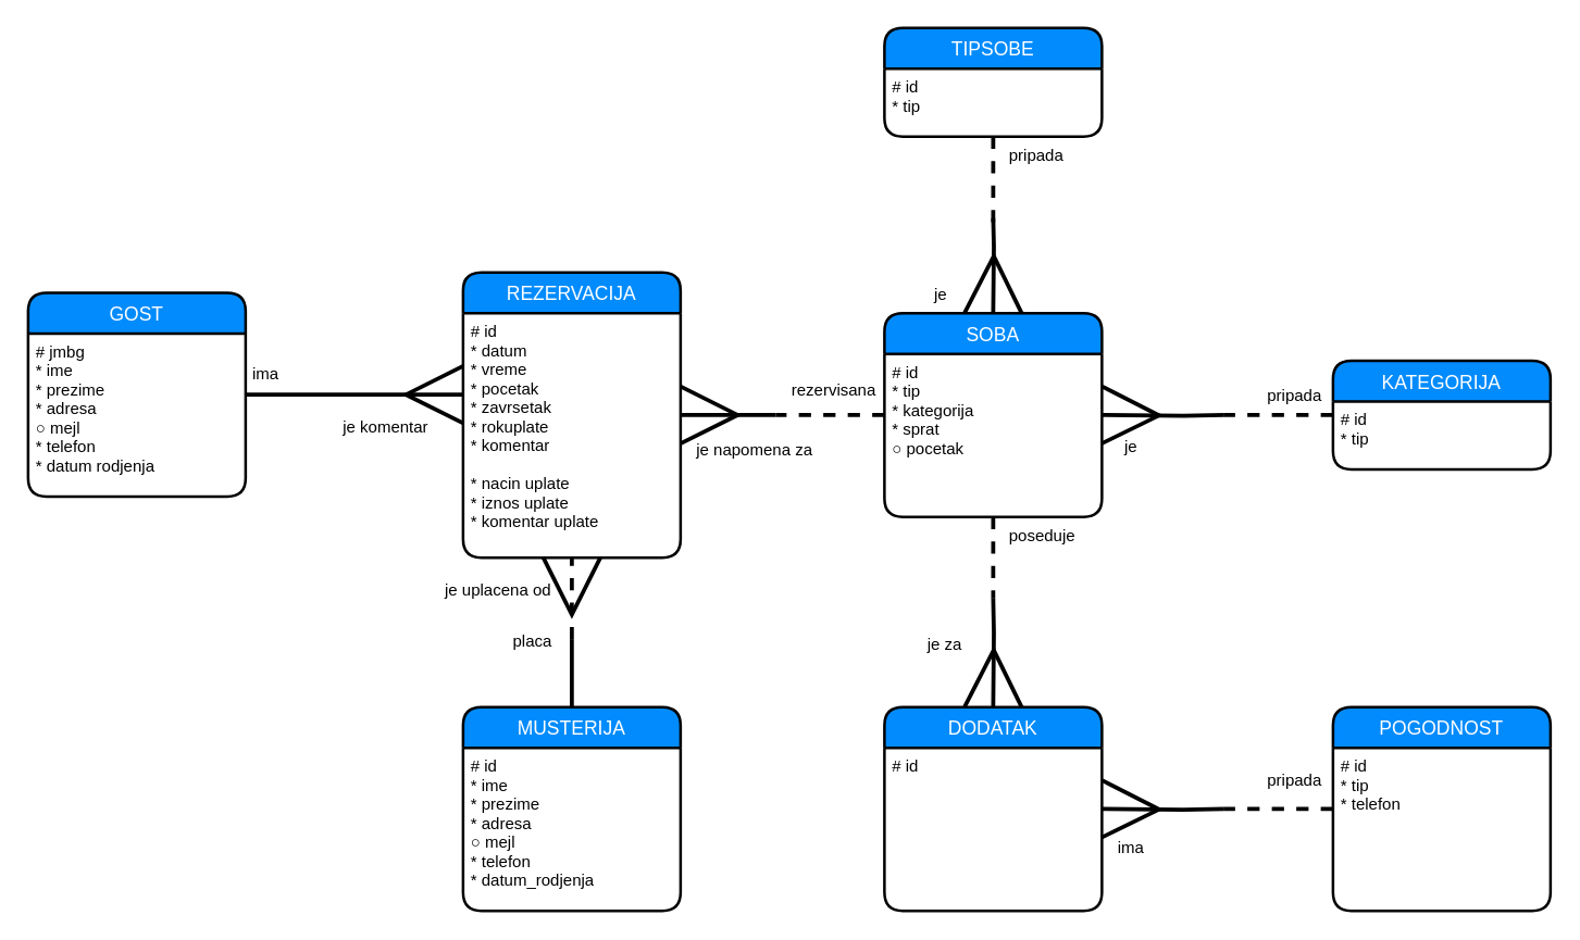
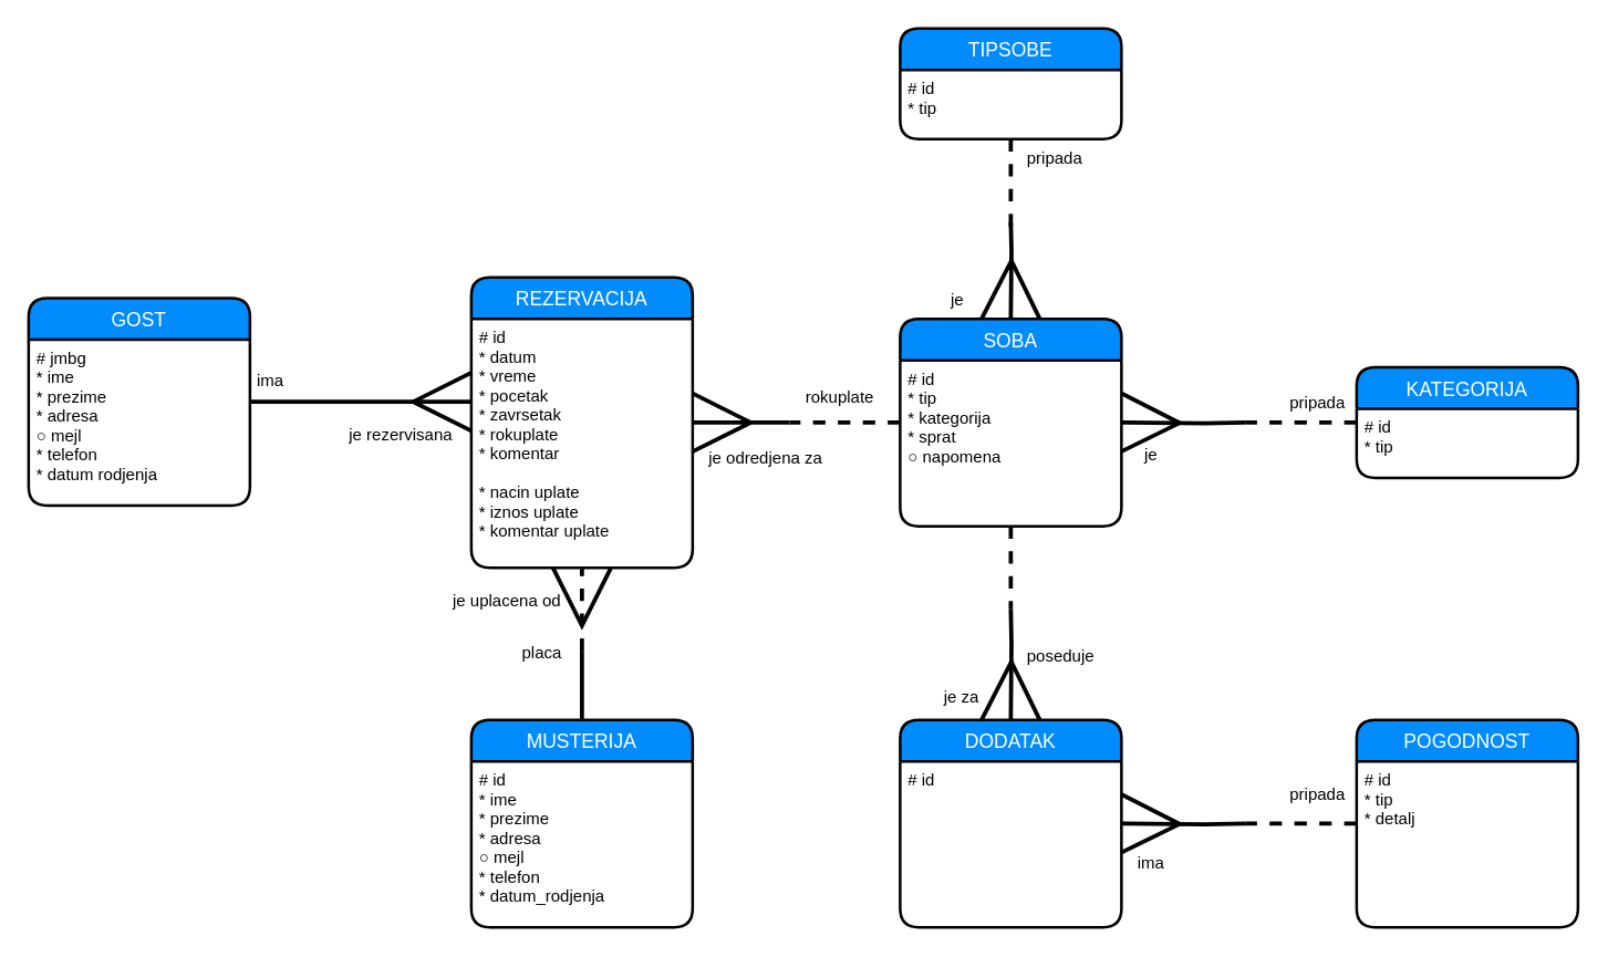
  <mxCell id="0" />
  <mxCell id="1" parent="0" />
  <mxCell id="2" style="edgeStyle=orthogonalEdgeStyle;rounded=0;orthogonalLoop=1;jettySize=auto;html=1;startSize=38;endArrow=none;endFill=0;endSize=38;strokeWidth=3;fontColor=#FFFFFF;dashed=1;" parent="1" source="3" edge="1"><mxGeometry relative="1" as="geometry"><mxPoint x="570" y="305" as="targetPoint" /></mxGeometry></mxCell>
  <mxCell id="3" value="SOBA" style="swimlane;childLayout=stackLayout;horizontal=1;startSize=30;horizontalStack=0;rounded=1;fontSize=14;fontStyle=0;strokeWidth=2;resizeParent=0;resizeLast=1;shadow=0;dashed=0;align=center;fillColor=#028BFD;fontColor=#FFFFFF;" parent="1" vertex="1"><mxGeometry x="650" y="230" width="160" height="150" as="geometry" /></mxCell>
- <mxCell id="4" value="# id&#10;* tip&#10;* kategorija&#10;* sprat&#10;○ pocetak&#10;" style="align=left;strokeColor=none;fillColor=none;spacingLeft=4;fontSize=12;verticalAlign=top;resizable=0;rotatable=0;part=1;" parent="3" vertex="1"><mxGeometry y="30" width="160" height="120" as="geometry" /></mxCell>
+ <mxCell id="4" value="# id&#10;* tip&#10;* kategorija&#10;* sprat&#10;○ napomena&#10;" style="align=left;strokeColor=none;fillColor=none;spacingLeft=4;fontSize=12;verticalAlign=top;resizable=0;rotatable=0;part=1;" parent="3" vertex="1"><mxGeometry y="30" width="160" height="120" as="geometry" /></mxCell>
  <mxCell id="5" value="TIPSOBE" style="swimlane;childLayout=stackLayout;horizontal=1;startSize=30;horizontalStack=0;rounded=1;fontSize=14;fontStyle=0;strokeWidth=2;resizeParent=0;resizeLast=1;shadow=0;dashed=0;align=center;fillColor=#028BFD;fontColor=#FFFFFF;" parent="1" vertex="1"><mxGeometry x="650" y="20" width="160" height="80" as="geometry" /></mxCell>
  <mxCell id="6" value="# id&#10;* tip&#10;" style="align=left;strokeColor=none;fillColor=none;spacingLeft=4;fontSize=12;verticalAlign=top;resizable=0;rotatable=0;part=1;" parent="5" vertex="1"><mxGeometry y="30" width="160" height="50" as="geometry" /></mxCell>
  <mxCell id="7" style="edgeStyle=orthogonalEdgeStyle;rounded=0;orthogonalLoop=1;jettySize=auto;html=1;entryX=0.5;entryY=0;entryDx=0;entryDy=0;startSize=38;endArrow=ERmany;endFill=0;endSize=38;strokeWidth=3;fontColor=#FFFFFF;" parent="1" target="3" edge="1"><mxGeometry relative="1" as="geometry"><mxPoint x="730" y="160" as="sourcePoint" /></mxGeometry></mxCell>
  <mxCell id="8" style="edgeStyle=orthogonalEdgeStyle;rounded=0;orthogonalLoop=1;jettySize=auto;html=1;startSize=38;endArrow=none;endFill=0;endSize=38;strokeWidth=3;fontColor=#FFFFFF;dashed=1;" parent="1" source="6" edge="1"><mxGeometry relative="1" as="geometry"><mxPoint x="730" y="170" as="targetPoint" /></mxGeometry></mxCell>
  <mxCell id="9" style="edgeStyle=orthogonalEdgeStyle;rounded=0;orthogonalLoop=1;jettySize=auto;html=1;entryX=1;entryY=0.5;entryDx=0;entryDy=0;startSize=38;endArrow=ERmany;endFill=0;endSize=38;strokeWidth=3;fontColor=#FFFFFF;" parent="1" target="3" edge="1"><mxGeometry relative="1" as="geometry"><mxPoint x="900" y="305" as="sourcePoint" /></mxGeometry></mxCell>
  <mxCell id="10" style="edgeStyle=orthogonalEdgeStyle;rounded=0;orthogonalLoop=1;jettySize=auto;html=1;startSize=38;endArrow=none;endFill=0;endSize=38;strokeWidth=3;fontColor=#FFFFFF;dashed=1;" parent="1" source="11" edge="1"><mxGeometry relative="1" as="geometry"><mxPoint x="900" y="305" as="targetPoint" /></mxGeometry></mxCell>
  <mxCell id="11" value="KATEGORIJA" style="swimlane;childLayout=stackLayout;horizontal=1;startSize=30;horizontalStack=0;rounded=1;fontSize=14;fontStyle=0;strokeWidth=2;resizeParent=0;resizeLast=1;shadow=0;dashed=0;align=center;fillColor=#028BFD;fontColor=#FFFFFF;" parent="1" vertex="1"><mxGeometry x="980" y="265" width="160" height="80" as="geometry" /></mxCell>
  <mxCell id="12" value="# id&#10;* tip&#10;" style="align=left;strokeColor=none;fillColor=none;spacingLeft=4;fontSize=12;verticalAlign=top;resizable=0;rotatable=0;part=1;" parent="11" vertex="1"><mxGeometry y="30" width="160" height="50" as="geometry" /></mxCell>
  <mxCell id="13" style="edgeStyle=orthogonalEdgeStyle;rounded=0;orthogonalLoop=1;jettySize=auto;html=1;startSize=38;endArrow=none;endFill=0;endSize=38;strokeWidth=3;fontColor=#FFFFFF;startArrow=ERmany;startFill=0;" parent="1" source="37" edge="1"><mxGeometry relative="1" as="geometry"><mxPoint x="570" y="305" as="targetPoint" /></mxGeometry></mxCell>
  <mxCell id="14" style="edgeStyle=orthogonalEdgeStyle;rounded=0;orthogonalLoop=1;jettySize=auto;html=1;startArrow=none;startFill=0;startSize=38;endArrow=ERmany;endFill=0;endSize=38;strokeWidth=3;fontColor=#FFFFFF;entryX=0.5;entryY=1;entryDx=0;entryDy=0;dashed=1;" parent="1" target="38" edge="1"><mxGeometry relative="1" as="geometry"><mxPoint x="420" y="390" as="targetPoint" /><mxPoint x="420" y="470" as="sourcePoint" /></mxGeometry></mxCell>
  <mxCell id="15" value="DODATAK" style="swimlane;childLayout=stackLayout;horizontal=1;startSize=30;horizontalStack=0;rounded=1;fontSize=14;fontStyle=0;strokeWidth=2;resizeParent=0;resizeLast=1;shadow=0;dashed=0;align=center;fillColor=#028BFD;fontColor=#FFFFFF;" parent="1" vertex="1"><mxGeometry x="650" y="520" width="160" height="150" as="geometry" /></mxCell>
  <mxCell id="16" value="# id" style="align=left;strokeColor=none;fillColor=none;spacingLeft=4;fontSize=12;verticalAlign=top;resizable=0;rotatable=0;part=1;" parent="15" vertex="1"><mxGeometry y="30" width="160" height="120" as="geometry" /></mxCell>
  <mxCell id="17" style="edgeStyle=orthogonalEdgeStyle;rounded=0;orthogonalLoop=1;jettySize=auto;html=1;entryX=0.5;entryY=0;entryDx=0;entryDy=0;startArrow=none;startFill=0;startSize=38;endArrow=ERmany;endFill=0;endSize=38;strokeWidth=3;fontColor=#FFFFFF;" parent="1" target="15" edge="1"><mxGeometry relative="1" as="geometry"><mxPoint x="730" y="440" as="sourcePoint" /></mxGeometry></mxCell>
  <mxCell id="18" style="edgeStyle=orthogonalEdgeStyle;rounded=0;orthogonalLoop=1;jettySize=auto;html=1;startArrow=none;startFill=0;startSize=38;endArrow=none;endFill=0;endSize=38;strokeWidth=3;fontColor=#FFFFFF;dashed=1;" parent="1" source="4" edge="1"><mxGeometry relative="1" as="geometry"><mxPoint x="730" y="440" as="targetPoint" /></mxGeometry></mxCell>
  <mxCell id="19" style="edgeStyle=orthogonalEdgeStyle;rounded=0;orthogonalLoop=1;jettySize=auto;html=1;entryX=1;entryY=0.375;entryDx=0;entryDy=0;entryPerimeter=0;startArrow=none;startFill=0;startSize=38;endArrow=ERmany;endFill=0;endSize=38;strokeWidth=3;fontColor=#FFFFFF;" parent="1" target="16" edge="1"><mxGeometry relative="1" as="geometry"><mxPoint x="900" y="595" as="sourcePoint" /></mxGeometry></mxCell>
  <mxCell id="20" style="edgeStyle=orthogonalEdgeStyle;rounded=0;orthogonalLoop=1;jettySize=auto;html=1;startArrow=none;startFill=0;startSize=38;endArrow=none;endFill=0;endSize=38;strokeWidth=3;fontColor=#FFFFFF;dashed=1;" parent="1" source="21" edge="1"><mxGeometry relative="1" as="geometry"><mxPoint x="900" y="595" as="targetPoint" /></mxGeometry></mxCell>
  <mxCell id="21" value="POGODNOST" style="swimlane;childLayout=stackLayout;horizontal=1;startSize=30;horizontalStack=0;rounded=1;fontSize=14;fontStyle=0;strokeWidth=2;resizeParent=0;resizeLast=1;shadow=0;dashed=0;align=center;fillColor=#028BFD;fontColor=#FFFFFF;" parent="1" vertex="1"><mxGeometry x="980" y="520" width="160" height="150" as="geometry" /></mxCell>
- <mxCell id="22" value="# id&#10;* tip&#10;* telefon&#10;&#10;" style="align=left;strokeColor=none;fillColor=none;spacingLeft=4;fontSize=12;verticalAlign=top;resizable=0;rotatable=0;part=1;" parent="21" vertex="1"><mxGeometry y="30" width="160" height="120" as="geometry" /></mxCell>
+ <mxCell id="22" value="# id&#10;* tip&#10;* detalj&#10;&#10;" style="align=left;strokeColor=none;fillColor=none;spacingLeft=4;fontSize=12;verticalAlign=top;resizable=0;rotatable=0;part=1;" parent="21" vertex="1"><mxGeometry y="30" width="160" height="120" as="geometry" /></mxCell>
  <mxCell id="23" value="&lt;font color=&quot;#00000000&quot;&gt;ima&lt;/font&gt;" style="text;html=1;strokeColor=none;fillColor=none;align=center;verticalAlign=middle;whiteSpace=wrap;rounded=0;fontColor=#FFFFFF;" parent="1" vertex="1"><mxGeometry x="180" y="265" width="30" height="20" as="geometry" /></mxCell>
- <mxCell id="24" value="&lt;font color=&quot;#00000000&quot;&gt;je komentar&lt;br&gt;&lt;/font&gt;" style="text;whiteSpace=wrap;html=1;fontColor=#FFFFFF;" parent="1" vertex="1"><mxGeometry x="250" y="300" width="80" height="30" as="geometry" /></mxCell>
+ <mxCell id="24" value="&lt;font color=&quot;#00000000&quot;&gt;je rezervisana&lt;br&gt;&lt;/font&gt;" style="text;whiteSpace=wrap;html=1;fontColor=#FFFFFF;" parent="1" vertex="1"><mxGeometry x="250" y="300" width="80" height="30" as="geometry" /></mxCell>
  <mxCell id="25" value="&lt;font color=&quot;#00000000&quot;&gt;placa&lt;/font&gt;" style="text;whiteSpace=wrap;html=1;fontColor=#FFFFFF;" parent="1" vertex="1"><mxGeometry x="375" y="458" width="40" height="27" as="geometry" /></mxCell>
  <mxCell id="26" value="&lt;font color=&quot;#00000000&quot;&gt;je uplacena od&lt;/font&gt;" style="text;whiteSpace=wrap;html=1;fontColor=#FFFFFF;" parent="1" vertex="1"><mxGeometry x="325" y="420" width="90" height="30" as="geometry" /></mxCell>
- <mxCell id="27" value="&lt;font color=&quot;#00000000&quot;&gt;rezervisana&lt;/font&gt;" style="text;whiteSpace=wrap;html=1;fontColor=#FFFFFF;" parent="1" vertex="1"><mxGeometry x="580" y="273" width="70" height="27" as="geometry" /></mxCell>
- <mxCell id="28" value="&lt;font color=&quot;#00000000&quot;&gt;je napomena za&lt;br&gt;&lt;/font&gt;" style="text;whiteSpace=wrap;html=1;fontColor=#FFFFFF;" parent="1" vertex="1"><mxGeometry x="510" y="316.5" width="90" height="27" as="geometry" /></mxCell>
- <mxCell id="29" value="&lt;font color=&quot;#00000000&quot;&gt;poseduje&lt;/font&gt;" style="text;whiteSpace=wrap;html=1;fontColor=#FFFFFF;" parent="1" vertex="1"><mxGeometry x="740" y="380" width="70" height="27" as="geometry" /></mxCell>
- <mxCell id="30" value="&lt;font color=&quot;#00000000&quot;&gt;je za&lt;br&gt;&lt;/font&gt;" style="text;whiteSpace=wrap;html=1;fontColor=#FFFFFF;" parent="1" vertex="1"><mxGeometry x="680" y="460" width="30" height="27" as="geometry" /></mxCell>
+ <mxCell id="27" value="&lt;font color=&quot;#00000000&quot;&gt;rokuplate&lt;/font&gt;" style="text;whiteSpace=wrap;html=1;fontColor=#FFFFFF;" parent="1" vertex="1"><mxGeometry x="580" y="273" width="70" height="27" as="geometry" /></mxCell>
+ <mxCell id="28" value="&lt;font color=&quot;#00000000&quot;&gt;je odredjena za&lt;br&gt;&lt;/font&gt;" style="text;whiteSpace=wrap;html=1;fontColor=#FFFFFF;" parent="1" vertex="1"><mxGeometry x="510" y="316.5" width="90" height="27" as="geometry" /></mxCell>
+ <mxCell id="29" value="&lt;font color=&quot;#00000000&quot;&gt;poseduje&lt;/font&gt;" style="text;whiteSpace=wrap;html=1;fontColor=#FFFFFF;" parent="1" vertex="1"><mxGeometry x="740" y="460" width="70" height="27" as="geometry" /></mxCell>
+ <mxCell id="30" value="&lt;font color=&quot;#00000000&quot;&gt;je za&lt;br&gt;&lt;/font&gt;" style="text;whiteSpace=wrap;html=1;fontColor=#FFFFFF;" parent="1" vertex="1"><mxGeometry x="680" y="490" width="30" height="27" as="geometry" /></mxCell>
  <mxCell id="31" value="&lt;font color=&quot;#00000000&quot;&gt;ima&lt;/font&gt;" style="text;whiteSpace=wrap;html=1;fontColor=#FFFFFF;" parent="1" vertex="1"><mxGeometry x="820" y="610" width="40" height="27" as="geometry" /></mxCell>
  <mxCell id="32" value="&lt;font color=&quot;#00000000&quot;&gt;pripada&lt;/font&gt;" style="text;whiteSpace=wrap;html=1;fontColor=#FFFFFF;" parent="1" vertex="1"><mxGeometry x="930" y="560" width="40" height="27" as="geometry" /></mxCell>
  <mxCell id="33" value="&lt;font color=&quot;#00000000&quot;&gt;pripada&lt;/font&gt;" style="text;whiteSpace=wrap;html=1;fontColor=#FFFFFF;" parent="1" vertex="1"><mxGeometry x="930" y="276.5" width="50" height="27" as="geometry" /></mxCell>
  <mxCell id="34" value="&lt;font color=&quot;#00000000&quot;&gt;je&lt;/font&gt;" style="text;whiteSpace=wrap;html=1;fontColor=#FFFFFF;" parent="1" vertex="1"><mxGeometry x="825" y="315" width="50" height="27" as="geometry" /></mxCell>
  <mxCell id="35" value="&lt;font color=&quot;#00000000&quot;&gt;je&lt;/font&gt;" style="text;whiteSpace=wrap;html=1;fontColor=#FFFFFF;" parent="1" vertex="1"><mxGeometry x="685" y="203" width="20" height="27" as="geometry" /></mxCell>
  <mxCell id="36" value="&lt;font color=&quot;#00000000&quot;&gt;pripada&lt;/font&gt;" style="text;whiteSpace=wrap;html=1;fontColor=#FFFFFF;" parent="1" vertex="1"><mxGeometry x="740" y="100" width="80" height="27" as="geometry" /></mxCell>
  <mxCell id="37" value="REZERVACIJA" style="swimlane;childLayout=stackLayout;horizontal=1;startSize=30;horizontalStack=0;rounded=1;fontSize=14;fontStyle=0;strokeWidth=2;resizeParent=0;resizeLast=1;shadow=0;dashed=0;align=center;fillColor=#028BFD;fontColor=#FFFFFF;" parent="1" vertex="1"><mxGeometry x="340" y="200" width="160" height="210" as="geometry" /></mxCell>
  <mxCell id="38" value="# id&#10;* datum&#10;* vreme&#10;* pocetak&#10;* zavrsetak&#10;* rokuplate&#10;* komentar&#10;&#10;* nacin uplate&#10;* iznos uplate&#10;* komentar uplate&#10;&#10;&#10;" style="align=left;strokeColor=none;fillColor=none;spacingLeft=4;fontSize=12;verticalAlign=top;resizable=0;rotatable=0;part=1;" parent="37" vertex="1"><mxGeometry y="30" width="160" height="180" as="geometry" /></mxCell>
  <mxCell id="39" style="edgeStyle=orthogonalEdgeStyle;rounded=0;orthogonalLoop=1;jettySize=auto;html=1;strokeWidth=3;endSize=38;startSize=38;endArrow=ERmany;endFill=0;" parent="1" source="40" edge="1"><mxGeometry relative="1" as="geometry"><mxPoint x="340" y="290" as="targetPoint" /></mxGeometry></mxCell>
  <mxCell id="40" value="GOST" style="swimlane;childLayout=stackLayout;horizontal=1;startSize=30;horizontalStack=0;rounded=1;fontSize=14;fontStyle=0;strokeWidth=2;resizeParent=0;resizeLast=1;shadow=0;dashed=0;align=center;fillColor=#028BFD;fontColor=#FFFFFF;" parent="1" vertex="1"><mxGeometry x="20" y="215" width="160" height="150" as="geometry" /></mxCell>
  <mxCell id="41" value="# jmbg&#10;* ime&#10;* prezime&#10;* adresa&#10;○ mejl&#10;* telefon&#10;* datum rodjenja&#10;" style="align=left;strokeColor=none;fillColor=none;spacingLeft=4;fontSize=12;verticalAlign=top;resizable=0;rotatable=0;part=1;" parent="40" vertex="1"><mxGeometry y="30" width="160" height="120" as="geometry" /></mxCell>
  <mxCell id="42" style="edgeStyle=orthogonalEdgeStyle;rounded=0;orthogonalLoop=1;jettySize=auto;html=1;endArrow=none;endFill=0;strokeWidth=3;" edge="1" parent="1" source="43"><mxGeometry relative="1" as="geometry"><mxPoint x="420" y="470" as="targetPoint" /></mxGeometry></mxCell>
  <mxCell id="43" value="MUSTERIJA" style="swimlane;childLayout=stackLayout;horizontal=1;startSize=30;horizontalStack=0;rounded=1;fontSize=14;fontStyle=0;strokeWidth=2;resizeParent=0;resizeLast=1;shadow=0;dashed=0;align=center;fillColor=#028BFD;fontColor=#FFFFFF;" parent="1" vertex="1"><mxGeometry x="340" y="520" width="160" height="150" as="geometry" /></mxCell>
  <mxCell id="44" value="# id&#10;* ime&#10;* prezime&#10;* adresa&#10;○ mejl&#10;* telefon&#10;* datum_rodjenja" style="align=left;strokeColor=none;fillColor=none;spacingLeft=4;fontSize=12;verticalAlign=top;resizable=0;rotatable=0;part=1;" parent="43" vertex="1"><mxGeometry y="30" width="160" height="120" as="geometry" /></mxCell>
